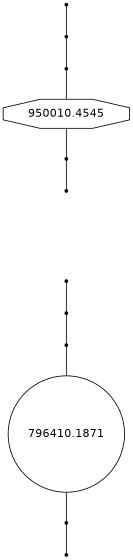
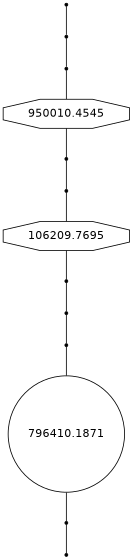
  graph {
    fontname="DejaVu Sans"
    node [shape=point fontname="DejaVu Sans"]
    edge [fontname="DejaVu Sans"]
    start_2050404090
    start_388043093
    end_2050404090
    start_188576144
    end_388043093
    start_282432134
    n7 [label=950010.4545 shape=octagon]
    end_188576144
    start_1608230649
+   n10 [label=106209.7695 shape=octagon]
    end_1608230649
    n12 [label=796410.1871 shape=circle]
    end_282432134
    start_2050404090 -- start_388043093
    start_388043093 -- start_188576144
    start_188576144 -- n7
    end_388043093 -- start_282432134
    start_282432134 -- n12
    n7 -- end_188576144
    end_188576144 -- start_1608230649
+   start_1608230649 -- n10
+   n10 -- end_1608230649
    end_1608230649 -- end_388043093
    n12 -- end_282432134
    end_282432134 -- end_2050404090
  }
